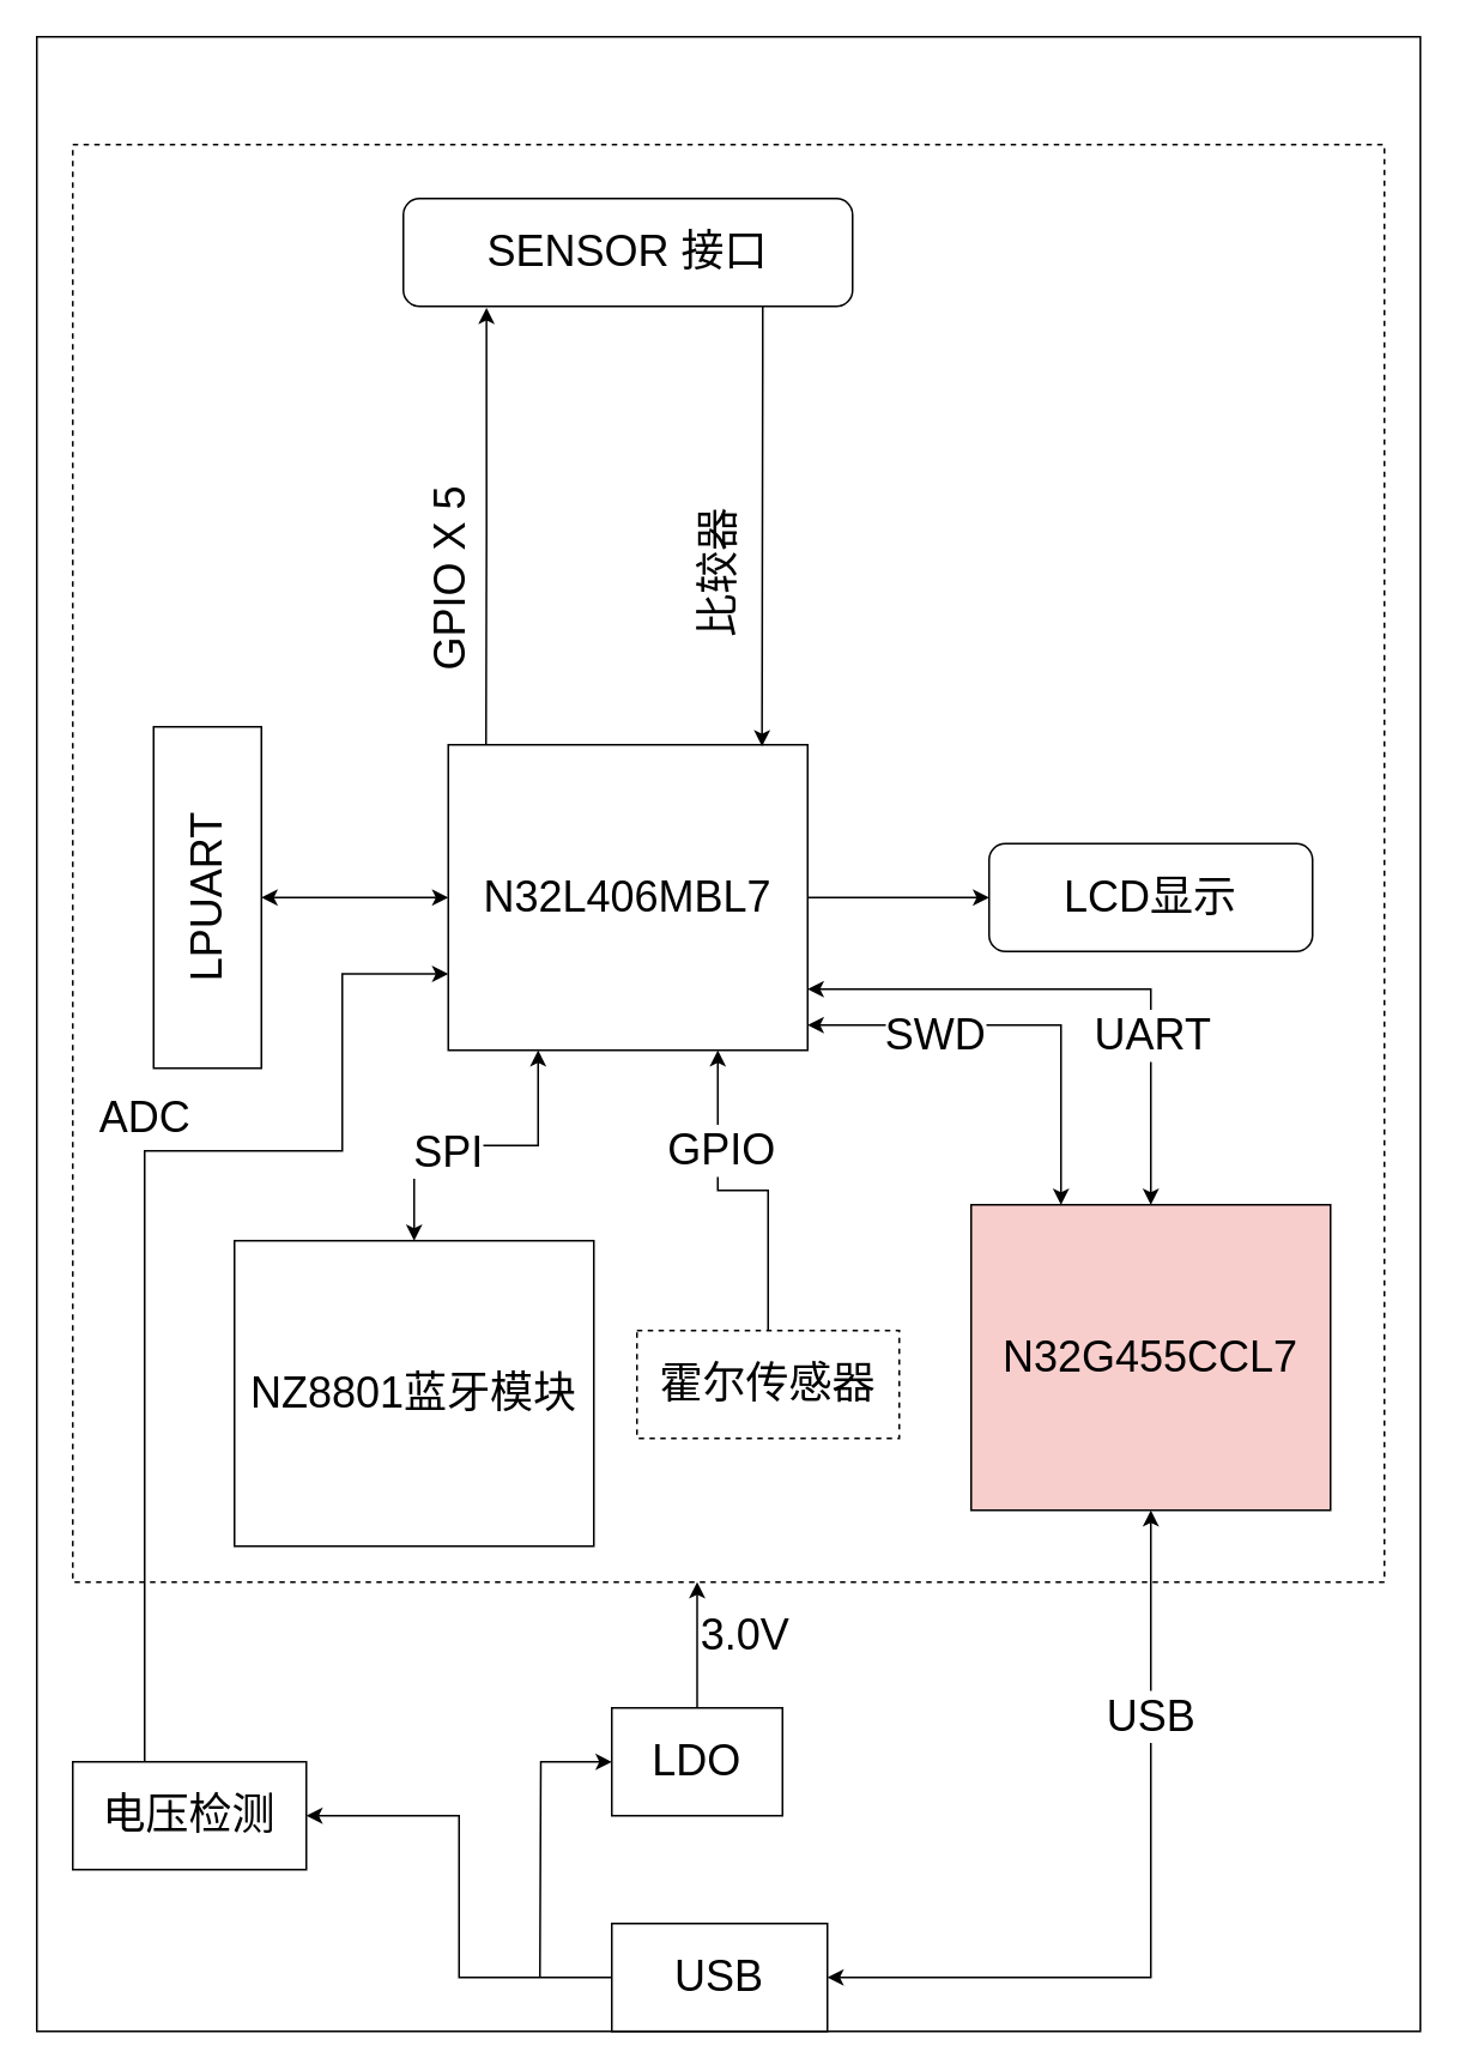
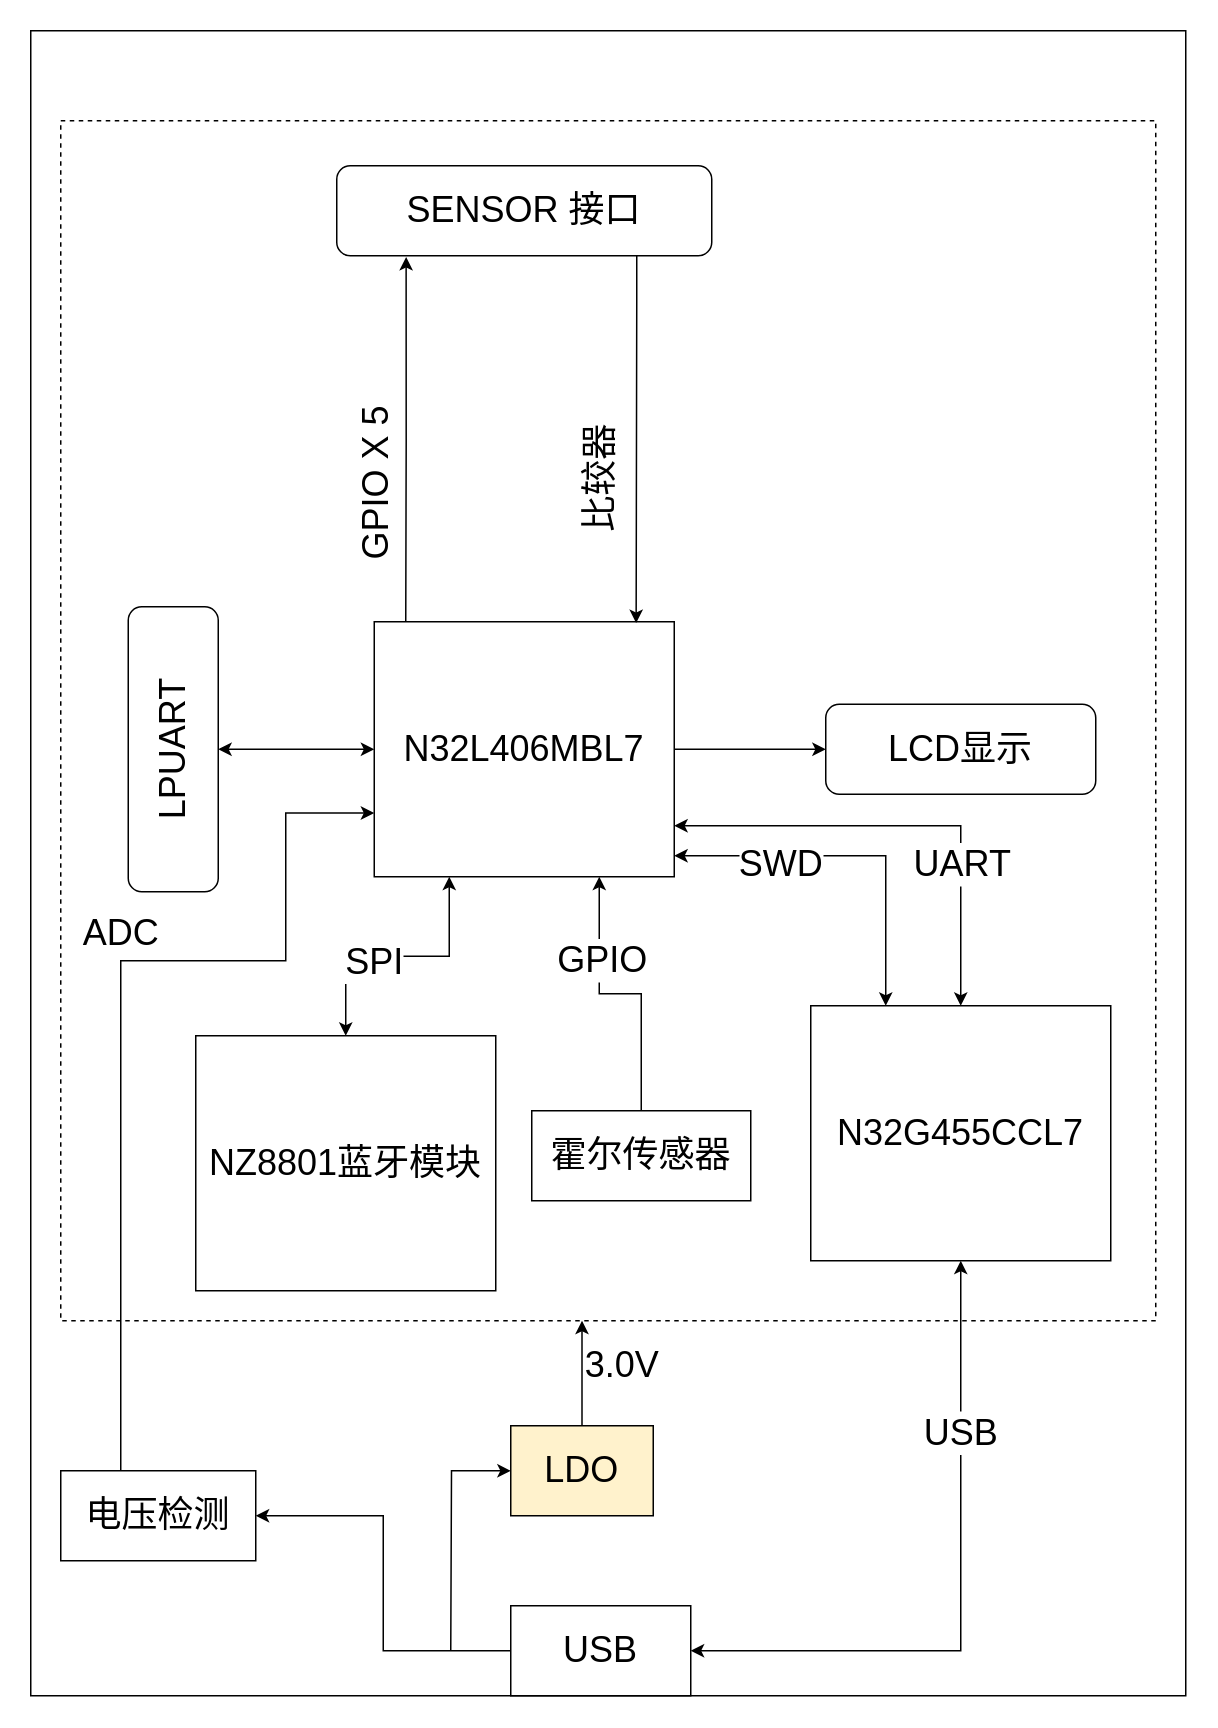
  <mxCell id="0" />
  <mxCell id="1" parent="0" />
  <mxCell id="2" value="" style="rounded=0;whiteSpace=wrap;html=1;" vertex="1" parent="1"><mxGeometry x="20" y="20" width="770" height="1110" as="geometry" /></mxCell>
  <mxCell id="3" value="" style="rounded=0;whiteSpace=wrap;html=1;fontSize=24;shadow=0;sketch=0;glass=0;dashed=1;" vertex="1" parent="1"><mxGeometry x="40" y="80" width="730" height="800" as="geometry" /></mxCell>
  <mxCell id="4" style="edgeStyle=none;rounded=0;orthogonalLoop=1;jettySize=auto;html=1;" edge="1" parent="1" source="6" target="2"><mxGeometry relative="1" as="geometry" /></mxCell>
  <mxCell id="5" style="edgeStyle=orthogonalEdgeStyle;rounded=0;orthogonalLoop=1;jettySize=auto;html=1;entryX=1;entryY=0.5;entryDx=0;entryDy=0;startArrow=none;startFill=0;endArrow=classic;endFill=1;fontSize=24;" edge="1" parent="1" source="6" target="29"><mxGeometry relative="1" as="geometry" /></mxCell>
  <mxCell id="6" value="&lt;font style=&quot;font-size: 24px&quot;&gt;USB&lt;/font&gt;" style="rounded=0;whiteSpace=wrap;html=1;" vertex="1" parent="1"><mxGeometry x="340" y="1070" width="120" height="60" as="geometry" /></mxCell>
  <mxCell id="7" style="edgeStyle=orthogonalEdgeStyle;rounded=0;orthogonalLoop=1;jettySize=auto;html=1;startArrow=classic;startFill=1;" edge="1" parent="1" source="9" target="6"><mxGeometry relative="1" as="geometry"><Array as="points"><mxPoint x="640" y="1100" /></Array></mxGeometry></mxCell>
  <mxCell id="8" value="USB" style="edgeLabel;html=1;align=center;verticalAlign=middle;resizable=0;points=[];fontSize=24;" vertex="1" connectable="0" parent="7"><mxGeometry x="-0.562" y="1" relative="1" as="geometry"><mxPoint x="-1.03" y="18.86" as="offset" /></mxGeometry></mxCell>
- <mxCell id="9" value="&lt;font style=&quot;font-size: 24px&quot;&gt;N32G455CCL7&lt;/font&gt;" style="rounded=0;whiteSpace=wrap;html=1;fillColor=#f8cecc;" vertex="1" parent="1"><mxGeometry x="540" y="670" width="200" height="170" as="geometry" /></mxCell>
+ <mxCell id="9" value="&lt;font style=&quot;font-size: 24px&quot;&gt;N32G455CCL7&lt;/font&gt;" style="rounded=0;whiteSpace=wrap;html=1;" vertex="1" parent="1"><mxGeometry x="540" y="670" width="200" height="170" as="geometry" /></mxCell>
  <mxCell id="10" style="edgeStyle=orthogonalEdgeStyle;rounded=0;orthogonalLoop=1;jettySize=auto;html=1;startArrow=none;startFill=0;" edge="1" parent="1" source="15" target="16"><mxGeometry relative="1" as="geometry" /></mxCell>
  <mxCell id="11" style="edgeStyle=orthogonalEdgeStyle;rounded=0;orthogonalLoop=1;jettySize=auto;html=1;entryX=0.25;entryY=0;entryDx=0;entryDy=0;startArrow=classic;startFill=1;" edge="1" parent="1" source="15" target="9"><mxGeometry relative="1" as="geometry"><Array as="points"><mxPoint x="590" y="570" /></Array></mxGeometry></mxCell>
  <mxCell id="12" value="SWD" style="edgeLabel;html=1;align=center;verticalAlign=middle;resizable=0;points=[];fontSize=24;" vertex="1" connectable="0" parent="11"><mxGeometry x="-0.261" y="-2" relative="1" as="geometry"><mxPoint x="-18.17" y="3" as="offset" /></mxGeometry></mxCell>
  <mxCell id="13" style="edgeStyle=orthogonalEdgeStyle;rounded=0;orthogonalLoop=1;jettySize=auto;html=1;entryX=0.5;entryY=0;entryDx=0;entryDy=0;startArrow=classic;startFill=1;fontSize=24;" edge="1" parent="1" source="15" target="9"><mxGeometry relative="1" as="geometry"><Array as="points"><mxPoint x="640" y="550" /></Array></mxGeometry></mxCell>
  <mxCell id="14" value="UART" style="edgeLabel;html=1;align=center;verticalAlign=middle;resizable=0;points=[];fontSize=24;" vertex="1" connectable="0" parent="13"><mxGeometry x="-0.45" y="1" relative="1" as="geometry"><mxPoint x="105.17" y="26" as="offset" /></mxGeometry></mxCell>
  <mxCell id="15" value="&lt;font style=&quot;font-size: 24px&quot;&gt;N32L406MBL7&lt;/font&gt;" style="rounded=0;whiteSpace=wrap;html=1;" vertex="1" parent="1"><mxGeometry x="249" y="414" width="200" height="170" as="geometry" /></mxCell>
  <mxCell id="16" value="&lt;font style=&quot;font-size: 24px&quot;&gt;LCD显示&lt;/font&gt;" style="rounded=1;whiteSpace=wrap;html=1;" vertex="1" parent="1"><mxGeometry x="550" y="469" width="180" height="60" as="geometry" /></mxCell>
  <mxCell id="17" value="" style="edgeStyle=orthogonalEdgeStyle;rounded=0;orthogonalLoop=1;jettySize=auto;html=1;startArrow=classic;startFill=1;" edge="1" parent="1" source="18" target="15"><mxGeometry relative="1" as="geometry" /></mxCell>
- <mxCell id="18" value="&lt;font style=&quot;font-size: 24px&quot;&gt;LPUART&lt;/font&gt;" style="rounded=0;whiteSpace=wrap;html=1;horizontal=0;" vertex="1" parent="1"><mxGeometry x="85" y="404" width="60" height="190" as="geometry" /></mxCell>
+ <mxCell id="18" value="&lt;font style=&quot;font-size: 24px&quot;&gt;LPUART&lt;/font&gt;" style="whiteSpace=wrap;html=1;horizontal=0;rounded=1;" vertex="1" parent="1"><mxGeometry x="85" y="404" width="60" height="190" as="geometry" /></mxCell>
  <mxCell id="19" style="edgeStyle=orthogonalEdgeStyle;rounded=0;orthogonalLoop=1;jettySize=auto;html=1;entryX=0.147;entryY=0.001;entryDx=0;entryDy=0;entryPerimeter=0;startArrow=classic;startFill=1;fontSize=24;endArrow=none;endFill=0;exitX=0.185;exitY=1.014;exitDx=0;exitDy=0;exitPerimeter=0;" edge="1" parent="1" source="23"><mxGeometry relative="1" as="geometry"><mxPoint x="351.6" y="170" as="sourcePoint" /><mxPoint x="270" y="414.17" as="targetPoint" /><Array as="points" /></mxGeometry></mxCell>
  <mxCell id="20" value="GPIO X 5" style="edgeLabel;html=1;align=center;verticalAlign=middle;resizable=0;points=[];fontSize=24;horizontal=0;" vertex="1" connectable="0" parent="19"><mxGeometry x="-0.317" relative="1" as="geometry"><mxPoint x="-20.31" y="68.33" as="offset" /></mxGeometry></mxCell>
  <mxCell id="21" style="edgeStyle=orthogonalEdgeStyle;rounded=0;orthogonalLoop=1;jettySize=auto;html=1;entryX=0.873;entryY=0.005;entryDx=0;entryDy=0;entryPerimeter=0;startArrow=none;startFill=0;fontSize=24;" edge="1" parent="1" source="23" target="15"><mxGeometry relative="1" as="geometry"><Array as="points"><mxPoint x="424" y="200" /><mxPoint x="424" y="200" /></Array></mxGeometry></mxCell>
  <mxCell id="22" value="比较器" style="edgeLabel;html=1;align=center;verticalAlign=middle;resizable=0;points=[];fontSize=24;horizontal=0;" vertex="1" connectable="0" parent="21"><mxGeometry x="0.105" y="-1" relative="1" as="geometry"><mxPoint x="-22.8" y="15" as="offset" /></mxGeometry></mxCell>
  <mxCell id="23" value="&lt;font style=&quot;font-size: 24px&quot;&gt;SENSOR 接口&lt;/font&gt;" style="rounded=1;whiteSpace=wrap;html=1;" vertex="1" parent="1"><mxGeometry x="224" y="110" width="250" height="60" as="geometry" /></mxCell>
  <mxCell id="24" style="edgeStyle=orthogonalEdgeStyle;rounded=0;orthogonalLoop=1;jettySize=auto;html=1;entryX=0.25;entryY=1;entryDx=0;entryDy=0;startArrow=classic;startFill=1;fontSize=24;" edge="1" parent="1" source="26" target="15"><mxGeometry relative="1" as="geometry" /></mxCell>
  <mxCell id="25" value="SPI" style="edgeLabel;html=1;align=center;verticalAlign=middle;resizable=0;points=[];fontSize=24;" vertex="1" connectable="0" parent="24"><mxGeometry x="0.095" relative="1" as="geometry"><mxPoint x="-24.67" y="3" as="offset" /></mxGeometry></mxCell>
  <mxCell id="26" value="&lt;font style=&quot;font-size: 24px&quot;&gt;NZ8801蓝牙模块&lt;/font&gt;" style="rounded=0;whiteSpace=wrap;html=1;" vertex="1" parent="1"><mxGeometry x="130" y="690" width="200" height="170" as="geometry" /></mxCell>
  <mxCell id="27" style="edgeStyle=orthogonalEdgeStyle;rounded=0;orthogonalLoop=1;jettySize=auto;html=1;entryX=0;entryY=0.75;entryDx=0;entryDy=0;startArrow=none;startFill=0;fontSize=24;" edge="1" parent="1" source="29" target="15"><mxGeometry relative="1" as="geometry"><Array as="points"><mxPoint x="80" y="640" /><mxPoint x="190" y="640" /><mxPoint x="190" y="542" /></Array></mxGeometry></mxCell>
  <mxCell id="28" value="ADC" style="edgeLabel;html=1;align=center;verticalAlign=middle;resizable=0;points=[];fontSize=24;" vertex="1" connectable="0" parent="27"><mxGeometry x="-0.286" y="-2" relative="1" as="geometry"><mxPoint x="-2.06" y="-141.29" as="offset" /></mxGeometry></mxCell>
  <mxCell id="29" value="电压检测" style="rounded=0;whiteSpace=wrap;html=1;fontSize=24;" vertex="1" parent="1"><mxGeometry x="40" y="980" width="130" height="60" as="geometry" /></mxCell>
  <mxCell id="30" style="edgeStyle=orthogonalEdgeStyle;rounded=0;orthogonalLoop=1;jettySize=auto;html=1;startArrow=classic;startFill=1;endArrow=none;endFill=0;fontSize=24;" edge="1" parent="1" source="33"><mxGeometry relative="1" as="geometry"><mxPoint x="300" y="1100" as="targetPoint" /></mxGeometry></mxCell>
  <mxCell id="31" value="" style="edgeStyle=orthogonalEdgeStyle;rounded=0;orthogonalLoop=1;jettySize=auto;html=1;startArrow=none;startFill=0;endArrow=classic;endFill=1;fontSize=24;" edge="1" parent="1" source="33" target="3"><mxGeometry relative="1" as="geometry"><Array as="points"><mxPoint x="388" y="920" /><mxPoint x="388" y="920" /></Array></mxGeometry></mxCell>
  <mxCell id="32" value="3.0V" style="edgeLabel;html=1;align=center;verticalAlign=middle;resizable=0;points=[];fontSize=24;" vertex="1" connectable="0" parent="31"><mxGeometry x="-0.265" relative="1" as="geometry"><mxPoint x="26.48" y="-14.48" as="offset" /></mxGeometry></mxCell>
- <mxCell id="33" value="LDO" style="rounded=0;whiteSpace=wrap;html=1;fontSize=24;" vertex="1" parent="1"><mxGeometry x="340" y="950" width="95" height="60" as="geometry" /></mxCell>
+ <mxCell id="33" value="LDO" style="rounded=0;whiteSpace=wrap;html=1;fontSize=24;fillColor=#fff2cc;" vertex="1" parent="1"><mxGeometry x="340" y="950" width="95" height="60" as="geometry" /></mxCell>
  <mxCell id="34" style="edgeStyle=orthogonalEdgeStyle;rounded=0;orthogonalLoop=1;jettySize=auto;html=1;entryX=0.75;entryY=1;entryDx=0;entryDy=0;startArrow=none;startFill=0;endArrow=classic;endFill=1;fontSize=24;" edge="1" parent="1" source="36" target="15"><mxGeometry relative="1" as="geometry" /></mxCell>
  <mxCell id="35" value="GPIO" style="edgeLabel;html=1;align=center;verticalAlign=middle;resizable=0;points=[];fontSize=24;" vertex="1" connectable="0" parent="34"><mxGeometry x="-0.241" y="2" relative="1" as="geometry"><mxPoint x="-25" y="-30.83" as="offset" /></mxGeometry></mxCell>
- <mxCell id="36" value="霍尔传感器" style="rounded=0;whiteSpace=wrap;html=1;shadow=0;glass=0;sketch=0;gradientColor=none;fontSize=24;dashed=1;" vertex="1" parent="1"><mxGeometry x="354" y="740" width="146" height="60" as="geometry" /></mxCell>
+ <mxCell id="36" value="霍尔传感器" style="rounded=0;whiteSpace=wrap;html=1;shadow=0;glass=0;sketch=0;gradientColor=none;fontSize=24;" vertex="1" parent="1"><mxGeometry x="354" y="740" width="146" height="60" as="geometry" /></mxCell>
